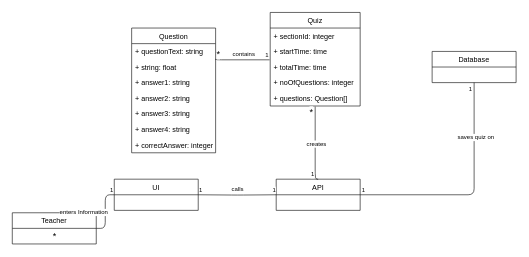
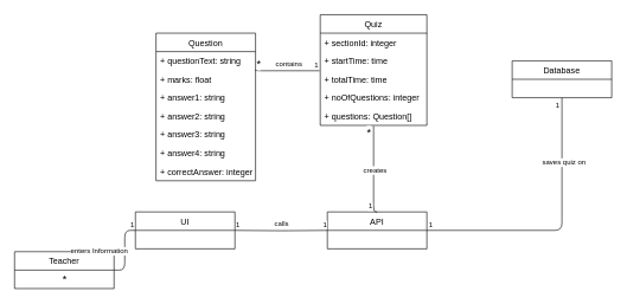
  <mxCell id="0" />
  <mxCell id="1" parent="0" />
  <mxCell id="2" value="Teacher" style="swimlane;fontStyle=0;childLayout=stackLayout;horizontal=1;startSize=26;fillColor=none;horizontalStack=0;resizeParent=1;resizeParentMax=0;resizeLast=0;collapsible=1;marginBottom=0;" parent="1" vertex="1"><mxGeometry x="20" y="354" width="140" height="52" as="geometry"><mxRectangle x="120" y="80" width="90" height="26" as="alternateBounds" /></mxGeometry></mxCell>
  <mxCell id="3" value="Database" style="swimlane;fontStyle=0;childLayout=stackLayout;horizontal=1;startSize=26;fillColor=none;horizontalStack=0;resizeParent=1;resizeParentMax=0;resizeLast=0;collapsible=1;marginBottom=0;" parent="1" vertex="1"><mxGeometry x="720" y="85" width="140" height="52" as="geometry" /></mxCell>
  <mxCell id="4" value="UI" style="swimlane;fontStyle=0;childLayout=stackLayout;horizontal=1;startSize=26;fillColor=none;horizontalStack=0;resizeParent=1;resizeParentMax=0;resizeLast=0;collapsible=1;marginBottom=0;" parent="1" vertex="1"><mxGeometry x="190" y="298" width="140" height="52" as="geometry" /></mxCell>
  <mxCell id="5" value="API" style="swimlane;fontStyle=0;childLayout=stackLayout;horizontal=1;startSize=26;fillColor=none;horizontalStack=0;resizeParent=1;resizeParentMax=0;resizeLast=0;collapsible=1;marginBottom=0;" parent="1" vertex="1"><mxGeometry x="460" y="298" width="140" height="52" as="geometry" /></mxCell>
  <mxCell id="6" value="" style="endArrow=none;html=1;edgeStyle=orthogonalEdgeStyle;entryX=0;entryY=0.5;entryDx=0;entryDy=0;exitX=1;exitY=0.5;exitDx=0;exitDy=0;" parent="1" source="2" target="4" edge="1"><mxGeometry relative="1" as="geometry"><mxPoint x="80" y="393" as="sourcePoint" /><mxPoint x="160" y="352" as="targetPoint" /></mxGeometry></mxCell>
  <mxCell id="7" value="enters Information" style="resizable=0;html=1;align=right;verticalAlign=bottom;labelBackgroundColor=#ffffff;fontSize=10;" parent="6" connectable="0" vertex="1"><mxGeometry x="1" relative="1" as="geometry"><mxPoint x="-10" y="37" as="offset" /></mxGeometry></mxCell>
  <mxCell id="8" value="1" style="resizable=0;html=1;align=right;verticalAlign=bottom;labelBackgroundColor=#ffffff;fontSize=10;" parent="1" connectable="0" vertex="1"><mxGeometry x="219" y="266" as="geometry"><mxPoint x="-30" y="58" as="offset" /></mxGeometry></mxCell>
  <mxCell id="9" value="&lt;font style=&quot;font-size: 15px&quot;&gt;*&lt;/font&gt;" style="resizable=0;html=1;align=right;verticalAlign=bottom;labelBackgroundColor=#ffffff;fontSize=10;" parent="1" connectable="0" vertex="1"><mxGeometry x="104" y="347" as="geometry"><mxPoint x="-10" y="56" as="offset" /></mxGeometry></mxCell>
  <mxCell id="10" value="" style="endArrow=none;html=1;edgeStyle=orthogonalEdgeStyle;entryX=0;entryY=0.5;entryDx=0;entryDy=0;" parent="1" target="5" edge="1"><mxGeometry relative="1" as="geometry"><mxPoint x="330" y="324" as="sourcePoint" /><mxPoint x="450" y="324" as="targetPoint" /></mxGeometry></mxCell>
  <mxCell id="11" value="1" style="resizable=0;html=1;align=left;verticalAlign=bottom;labelBackgroundColor=#ffffff;fontSize=10;" parent="10" connectable="0" vertex="1"><mxGeometry x="-1" relative="1" as="geometry" /></mxCell>
  <mxCell id="12" value="1" style="resizable=0;html=1;align=right;verticalAlign=bottom;labelBackgroundColor=#ffffff;fontSize=10;" parent="10" connectable="0" vertex="1"><mxGeometry x="1" relative="1" as="geometry" /></mxCell>
  <mxCell id="13" value="calls" style="resizable=0;html=1;align=right;verticalAlign=bottom;labelBackgroundColor=#ffffff;fontSize=10;" parent="1" connectable="0" vertex="1"><mxGeometry x="416" y="267" as="geometry"><mxPoint x="-10" y="56" as="offset" /></mxGeometry></mxCell>
  <mxCell id="14" value="" style="endArrow=none;html=1;edgeStyle=orthogonalEdgeStyle;exitX=1;exitY=0.5;exitDx=0;exitDy=0;" parent="1" source="5" target="3" edge="1"><mxGeometry relative="1" as="geometry"><mxPoint x="660" y="112" as="sourcePoint" /><mxPoint x="620" y="392" as="targetPoint" /></mxGeometry></mxCell>
  <mxCell id="15" value="1" style="resizable=0;html=1;align=left;verticalAlign=bottom;labelBackgroundColor=#ffffff;fontSize=10;" parent="14" connectable="0" vertex="1"><mxGeometry x="-1" relative="1" as="geometry"><mxPoint x="1" as="offset" /></mxGeometry></mxCell>
  <mxCell id="16" value="1" style="resizable=0;html=1;align=right;verticalAlign=bottom;labelBackgroundColor=#ffffff;fontSize=10;" parent="14" connectable="0" vertex="1"><mxGeometry x="1" relative="1" as="geometry"><mxPoint x="-3" y="18" as="offset" /></mxGeometry></mxCell>
  <mxCell id="17" value="saves quiz on" style="resizable=0;html=1;align=right;verticalAlign=bottom;labelBackgroundColor=#ffffff;fontSize=10;" parent="1" connectable="0" vertex="1"><mxGeometry x="834" y="180" as="geometry"><mxPoint x="-10" y="56" as="offset" /></mxGeometry></mxCell>
  <mxCell id="18" value="Quiz" style="swimlane;fontStyle=0;childLayout=stackLayout;horizontal=1;startSize=26;fillColor=none;horizontalStack=0;resizeParent=1;resizeParentMax=0;resizeLast=0;collapsible=1;marginBottom=0;" parent="1" vertex="1"><mxGeometry x="450" y="20" width="150" height="156" as="geometry" /></mxCell>
  <mxCell id="19" value="+ sectionId: integer" style="text;strokeColor=none;fillColor=none;align=left;verticalAlign=top;spacingLeft=4;spacingRight=4;overflow=hidden;rotatable=0;points=[[0,0.5],[1,0.5]];portConstraint=eastwest;" parent="18" vertex="1"><mxGeometry y="26" width="150" height="26" as="geometry" /></mxCell>
  <mxCell id="20" value="+ startTime: time" style="text;strokeColor=none;fillColor=none;align=left;verticalAlign=top;spacingLeft=4;spacingRight=4;overflow=hidden;rotatable=0;points=[[0,0.5],[1,0.5]];portConstraint=eastwest;" parent="18" vertex="1"><mxGeometry y="52" width="150" height="26" as="geometry" /></mxCell>
  <mxCell id="21" value="" style="endArrow=none;html=1;edgeStyle=orthogonalEdgeStyle;entryX=-0.007;entryY=0.038;entryDx=0;entryDy=0;entryPerimeter=0;" parent="18" target="24" edge="1"><mxGeometry relative="1" as="geometry"><mxPoint x="-91" y="77.5" as="sourcePoint" /><mxPoint x="39" y="77.5" as="targetPoint" /><Array as="points"><mxPoint x="-91" y="79" /></Array></mxGeometry></mxCell>
  <mxCell id="22" value="&lt;font style=&quot;font-size: 15px&quot;&gt;*&lt;/font&gt;" style="resizable=0;html=1;align=left;verticalAlign=bottom;labelBackgroundColor=#ffffff;fontSize=10;" parent="21" connectable="0" vertex="1"><mxGeometry x="-1" relative="1" as="geometry"><mxPoint y="2" as="offset" /></mxGeometry></mxCell>
  <mxCell id="23" value="1" style="resizable=0;html=1;align=right;verticalAlign=bottom;labelBackgroundColor=#ffffff;fontSize=10;" parent="21" connectable="0" vertex="1"><mxGeometry x="1" relative="1" as="geometry" /></mxCell>
  <mxCell id="24" value="+ totalTime: time" style="text;strokeColor=none;fillColor=none;align=left;verticalAlign=top;spacingLeft=4;spacingRight=4;overflow=hidden;rotatable=0;points=[[0,0.5],[1,0.5]];portConstraint=eastwest;" parent="18" vertex="1"><mxGeometry y="78" width="150" height="26" as="geometry" /></mxCell>
  <mxCell id="25" value="+ noOfQuestions: integer" style="text;strokeColor=none;fillColor=none;align=left;verticalAlign=top;spacingLeft=4;spacingRight=4;overflow=hidden;rotatable=0;points=[[0,0.5],[1,0.5]];portConstraint=eastwest;" parent="18" vertex="1"><mxGeometry y="104" width="150" height="26" as="geometry" /></mxCell>
  <mxCell id="26" value="+ questions: Question[]" style="text;strokeColor=none;fillColor=none;align=left;verticalAlign=top;spacingLeft=4;spacingRight=4;overflow=hidden;rotatable=0;points=[[0,0.5],[1,0.5]];portConstraint=eastwest;" parent="18" vertex="1"><mxGeometry y="130" width="150" height="26" as="geometry" /></mxCell>
  <mxCell id="27" value="" style="endArrow=none;html=1;edgeStyle=orthogonalEdgeStyle;" parent="1" edge="1"><mxGeometry relative="1" as="geometry"><mxPoint x="525" y="177" as="sourcePoint" /><mxPoint x="530" y="298" as="targetPoint" /><Array as="points"><mxPoint x="525" y="298" /></Array></mxGeometry></mxCell>
  <mxCell id="28" value="1" style="resizable=0;html=1;align=right;verticalAlign=bottom;labelBackgroundColor=#ffffff;fontSize=10;" parent="27" connectable="0" vertex="1"><mxGeometry x="1" relative="1" as="geometry"><mxPoint x="-6" as="offset" /></mxGeometry></mxCell>
  <mxCell id="29" value="creates" style="resizable=0;html=1;align=right;verticalAlign=bottom;labelBackgroundColor=#ffffff;fontSize=10;" parent="1" connectable="0" vertex="1"><mxGeometry x="554" y="191" as="geometry"><mxPoint x="-10" y="56" as="offset" /></mxGeometry></mxCell>
  <mxCell id="30" value="Question" style="swimlane;fontStyle=0;childLayout=stackLayout;horizontal=1;startSize=26;fillColor=none;horizontalStack=0;resizeParent=1;resizeParentMax=0;resizeLast=0;collapsible=1;marginBottom=0;" parent="1" vertex="1"><mxGeometry x="219" y="46" width="140" height="208" as="geometry" /></mxCell>
  <mxCell id="31" value="+ questionText: string" style="text;strokeColor=none;fillColor=none;align=left;verticalAlign=top;spacingLeft=4;spacingRight=4;overflow=hidden;rotatable=0;points=[[0,0.5],[1,0.5]];portConstraint=eastwest;" parent="30" vertex="1"><mxGeometry y="26" width="140" height="26" as="geometry" /></mxCell>
- <mxCell id="32" value="+ string: float" style="text;strokeColor=none;fillColor=none;align=left;verticalAlign=top;spacingLeft=4;spacingRight=4;overflow=hidden;rotatable=0;points=[[0,0.5],[1,0.5]];portConstraint=eastwest;" parent="30" vertex="1"><mxGeometry y="52" width="140" height="26" as="geometry" /></mxCell>
+ <mxCell id="32" value="+ marks: float" style="text;strokeColor=none;fillColor=none;align=left;verticalAlign=top;spacingLeft=4;spacingRight=4;overflow=hidden;rotatable=0;points=[[0,0.5],[1,0.5]];portConstraint=eastwest;" parent="30" vertex="1"><mxGeometry y="52" width="140" height="26" as="geometry" /></mxCell>
  <mxCell id="33" value="+ answer1: string" style="text;strokeColor=none;fillColor=none;align=left;verticalAlign=top;spacingLeft=4;spacingRight=4;overflow=hidden;rotatable=0;points=[[0,0.5],[1,0.5]];portConstraint=eastwest;" parent="30" vertex="1"><mxGeometry y="78" width="140" height="26" as="geometry" /></mxCell>
  <mxCell id="34" value="+ answer2: string" style="text;strokeColor=none;fillColor=none;align=left;verticalAlign=top;spacingLeft=4;spacingRight=4;overflow=hidden;rotatable=0;points=[[0,0.5],[1,0.5]];portConstraint=eastwest;" parent="30" vertex="1"><mxGeometry y="104" width="140" height="26" as="geometry" /></mxCell>
  <mxCell id="35" value="+ answer3: string" style="text;strokeColor=none;fillColor=none;align=left;verticalAlign=top;spacingLeft=4;spacingRight=4;overflow=hidden;rotatable=0;points=[[0,0.5],[1,0.5]];portConstraint=eastwest;" parent="30" vertex="1"><mxGeometry y="130" width="140" height="26" as="geometry" /></mxCell>
  <mxCell id="36" value="+ answer4: string" style="text;strokeColor=none;fillColor=none;align=left;verticalAlign=top;spacingLeft=4;spacingRight=4;overflow=hidden;rotatable=0;points=[[0,0.5],[1,0.5]];portConstraint=eastwest;" parent="30" vertex="1"><mxGeometry y="156" width="140" height="26" as="geometry" /></mxCell>
  <mxCell id="37" value="+ correctAnswer: integer" style="text;strokeColor=none;fillColor=none;align=left;verticalAlign=top;spacingLeft=4;spacingRight=4;overflow=hidden;rotatable=0;points=[[0,0.5],[1,0.5]];portConstraint=eastwest;" parent="30" vertex="1"><mxGeometry y="182" width="140" height="26" as="geometry" /></mxCell>
  <mxCell id="38" value="contains" style="resizable=0;html=1;align=right;verticalAlign=bottom;labelBackgroundColor=#ffffff;fontSize=10;" parent="1" connectable="0" vertex="1"><mxGeometry x="435" y="41" as="geometry"><mxPoint x="-10" y="56" as="offset" /></mxGeometry></mxCell>
  <mxCell id="39" value="&lt;font style=&quot;font-size: 15px&quot;&gt;*&lt;/font&gt;" style="resizable=0;html=1;align=left;verticalAlign=bottom;labelBackgroundColor=#ffffff;fontSize=10;" parent="1" connectable="0" vertex="1"><mxGeometry x="513.776" y="194.086" as="geometry"><mxPoint y="2" as="offset" /></mxGeometry></mxCell>
